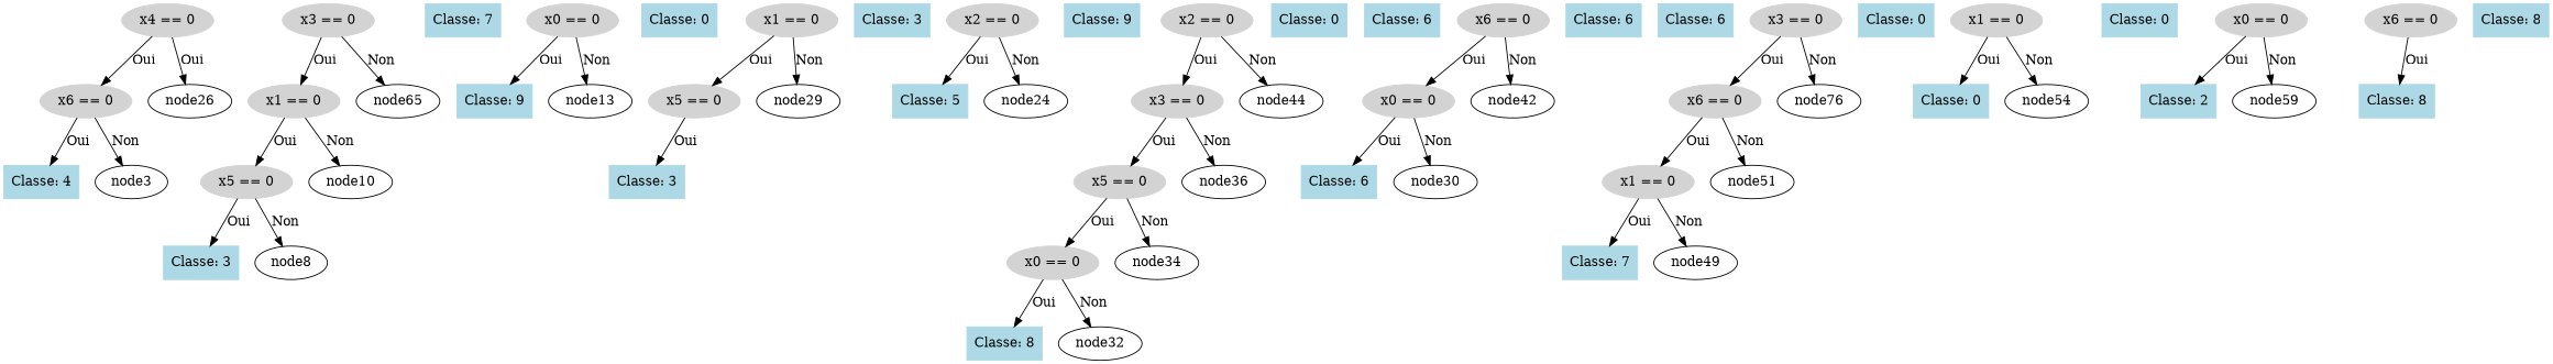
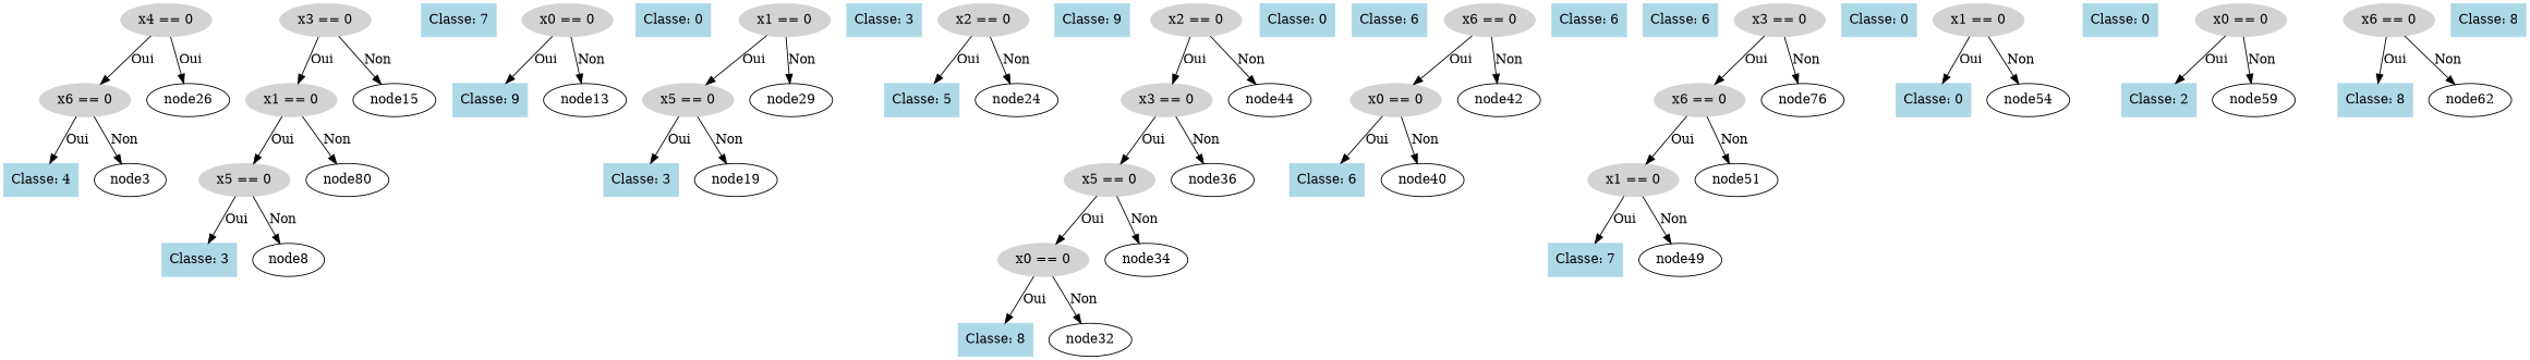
  digraph {
    node [color=lightblue shape=box style=filled]
    n1 [color=lightgray label="x4 == 0" shape=ellipse]
    n2 [color=lightgray label="x6 == 0" shape=ellipse]
    node26 [color="" shape="" style=""]
    n4 [label="Classe: 4"]
    node3 [color="" shape="" style=""]
    n6 [color=lightgray label="x3 == 0" shape=ellipse]
    n7 [color=lightgray label="x1 == 0" shape=ellipse]
-   node15 [label=node65 color="" shape="" style=""]
+   node15 [color="" shape="" style=""]
    n9 [color=lightgray label="x5 == 0" shape=ellipse]
-   node10 [color="" shape="" style=""]
+   node10 [label=node80 color="" shape="" style=""]
    n11 [label="Classe: 3"]
    node8 [color="" shape="" style=""]
    n13 [label="Classe: 7"]
    n14 [color=lightgray label="x0 == 0" shape=ellipse]
    n15 [label="Classe: 9"]
    node13 [color="" shape="" style=""]
    n17 [label="Classe: 0"]
    n18 [color=lightgray label="x1 == 0" shape=ellipse]
    n19 [color=lightgray label="x5 == 0" shape=ellipse]
    n20 [label=node29 color="" shape="" style=""]
    n21 [label="Classe: 3"]
+   node19 [color="" shape="" style=""]
    n23 [label="Classe: 3"]
    n24 [color=lightgray label="x2 == 0" shape=ellipse]
    n25 [label="Classe: 5"]
    node24 [color="" shape="" style=""]
    n27 [label="Classe: 9"]
    n28 [color=lightgray label="x2 == 0" shape=ellipse]
    n29 [color=lightgray label="x3 == 0" shape=ellipse]
    node44 [color="" shape="" style=""]
    n31 [color=lightgray label="x5 == 0" shape=ellipse]
    node36 [color="" shape="" style=""]
    n33 [color=lightgray label="x0 == 0" shape=ellipse]
    node34 [color="" shape="" style=""]
    n35 [label="Classe: 8"]
    node32 [color="" shape="" style=""]
    n37 [label="Classe: 0"]
    n38 [label="Classe: 6"]
    n39 [color=lightgray label="x6 == 0" shape=ellipse]
    n40 [color=lightgray label="x0 == 0" shape=ellipse]
    node42 [color="" shape="" style=""]
    n42 [label="Classe: 6"]
-   node40 [label=node30 color="" shape="" style=""]
+   node40 [color="" shape="" style=""]
    n44 [label="Classe: 6"]
    n45 [label="Classe: 6"]
    n46 [color=lightgray label="x3 == 0" shape=ellipse]
    n47 [color=lightgray label="x6 == 0" shape=ellipse]
    n48 [label=node76 color="" shape="" style=""]
    n49 [color=lightgray label="x1 == 0" shape=ellipse]
    node51 [color="" shape="" style=""]
    n51 [label="Classe: 7"]
    node49 [color="" shape="" style=""]
    n53 [label="Classe: 0"]
    n54 [color=lightgray label="x1 == 0" shape=ellipse]
    n55 [label="Classe: 0"]
    node54 [color="" shape="" style=""]
    n57 [label="Classe: 0"]
    n58 [color=lightgray label="x0 == 0" shape=ellipse]
    n59 [label="Classe: 2"]
    node59 [color="" shape="" style=""]
    n61 [color=lightgray label="x6 == 0" shape=ellipse]
    n62 [label="Classe: 8"]
+   node62 [color="" shape="" style=""]
    n64 [label="Classe: 8"]
    n1 -> n2 [label=Oui]
    n1 -> node26 [label=Oui]
    n2 -> n4 [label=Oui]
    n2 -> node3 [label=Non]
    n6 -> n7 [label=Oui]
    n6 -> node15 [label=Non]
    n7 -> n9 [label=Oui]
    n7 -> node10 [label=Non]
    n9 -> n11 [label=Oui]
    n9 -> node8 [label=Non]
    n14 -> n15 [label=Oui]
    n14 -> node13 [label=Non]
    n18 -> n19 [label=Oui]
    n18 -> n20 [label=Non]
    n19 -> n21 [label=Oui]
+   n19 -> node19 [label=Non]
    n24 -> n25 [label=Oui]
    n24 -> node24 [label=Non]
    n28 -> n29 [label=Oui]
    n28 -> node44 [label=Non]
    n29 -> n31 [label=Oui]
    n29 -> node36 [label=Non]
    n31 -> n33 [label=Oui]
    n31 -> node34 [label=Non]
    n33 -> n35 [label=Oui]
    n33 -> node32 [label=Non]
    n39 -> n40 [label=Oui]
    n39 -> node42 [label=Non]
    n40 -> n42 [label=Oui]
    n40 -> node40 [label=Non]
    n46 -> n47 [label=Oui]
    n46 -> n48 [label=Non]
    n47 -> n49 [label=Oui]
    n47 -> node51 [label=Non]
    n49 -> n51 [label=Oui]
    n49 -> node49 [label=Non]
    n54 -> n55 [label=Oui]
    n54 -> node54 [label=Non]
    n58 -> n59 [label=Oui]
    n58 -> node59 [label=Non]
    n61 -> n62 [label=Oui]
+   n61 -> node62 [label=Non]
  }
